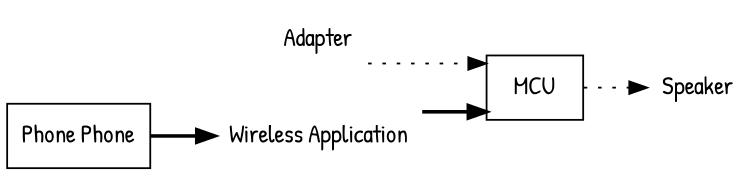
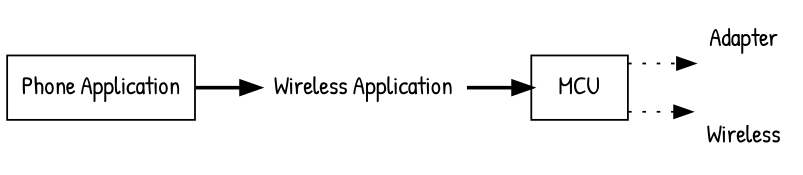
  digraph {
    fontname="Patrick Hand"
    rankdir=LR
    splines=ortho
    node [fontname="Patrick Hand" shape=plaintext]
    edge [fontname="Patrick Hand" style=dotted]
    n1 [label=MCU shape=box]
    n2 [label=Adapter]
-   n3 [label=Speaker]
+   n3 [label=Wireless]
    n4 [label="Wireless Application"]
-   n5 [label="Phone Phone" shape=box]
-   n2 -> n1
+   n5 [label="Phone Application" shape=box]
+   n1 -> n2
    n1 -> n3
    n4 -> n1 [style=bold]
    n5 -> n4 [style=bold]
  }
